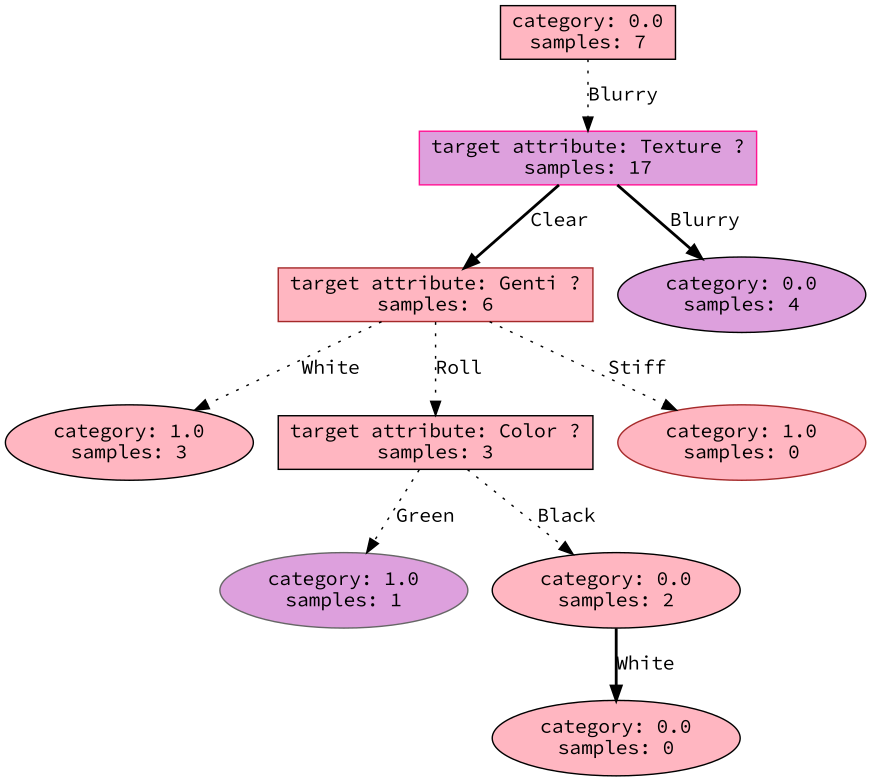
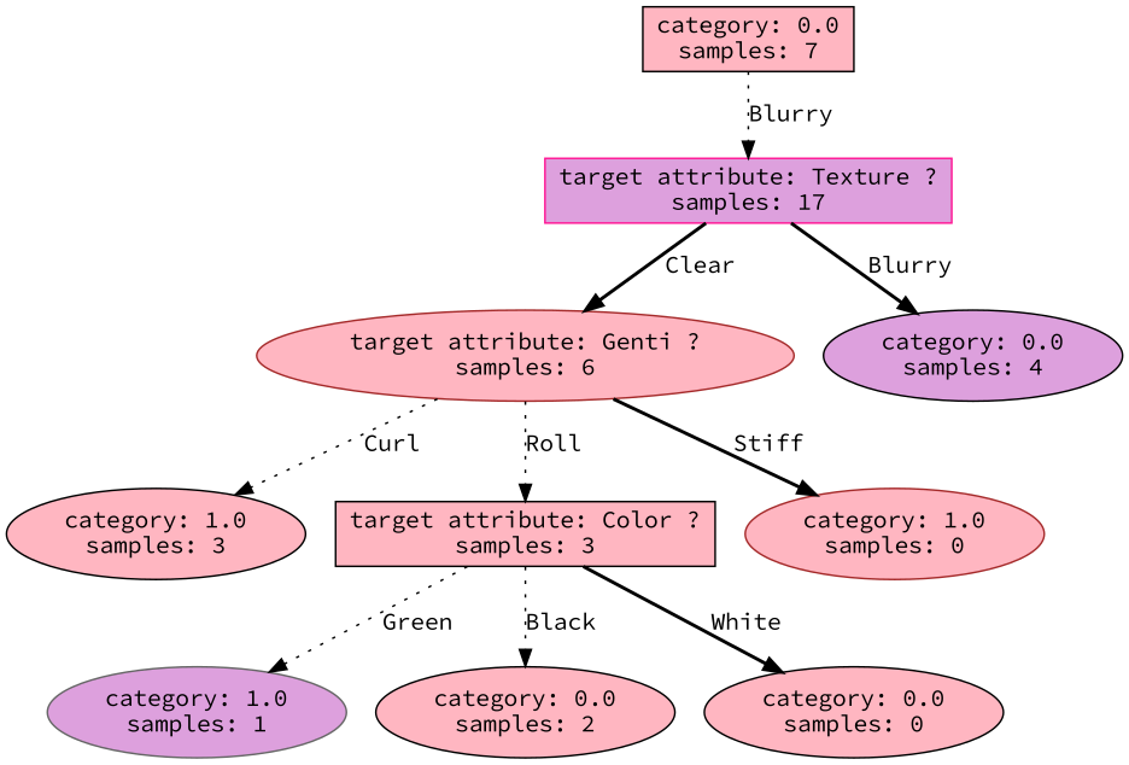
  digraph {
    fontname="Source Code Pro"
    node [color=black fillcolor=lightpink fontname="Source Code Pro" shape=ellipse style=filled]
    edge [fontname="Source Code Pro" style=dotted]
    n1 [color=deeppink fillcolor=plum label="target attribute: Texture ?\nsamples: 17" shape=box]
-   n2 [color=brown label="target attribute: Genti ?\nsamples: 6" shape=box]
+   n2 [color=brown label="target attribute: Genti ?\nsamples: 6"]
    n3 [fillcolor=plum label="category: 0.0\nsamples: 4"]
    n4 [label="category: 1.0\nsamples: 3"]
    n5 [label="target attribute: Color ?\nsamples: 3" shape=box]
    n6 [color=brown label="category: 1.0\nsamples: 0"]
    n7 [label="category: 0.0\nsamples: 7" shape=box]
    n8 [color=gray40 fillcolor=plum label="category: 1.0\nsamples: 1"]
    n9 [label="category: 0.0\nsamples: 2"]
    n10 [label="category: 0.0\nsamples: 0"]
    n1 -> n2 [label=Clear style=bold]
    n1 -> n3 [label=Blurry style=bold]
-   n2 -> n4 [label=White]
+   n2 -> n4 [label=Curl]
    n2 -> n5 [label=Roll]
-   n2 -> n6 [label=Stiff]
+   n2 -> n6 [label=Stiff style=bold]
    n5 -> n8 [label=Green]
    n5 -> n9 [label=Black]
-   n9 -> n10 [label=White style=bold]
+   n5 -> n10 [label=White style=bold]
    n7 -> n1 [label=Blurry]
  }
